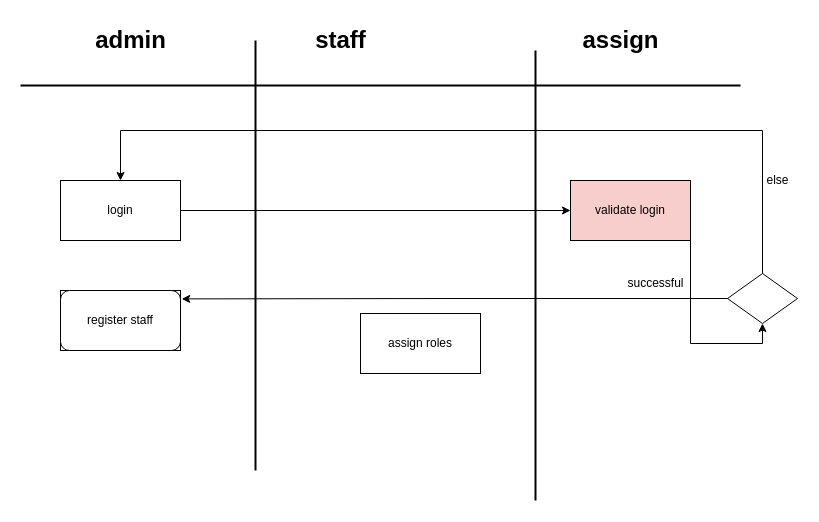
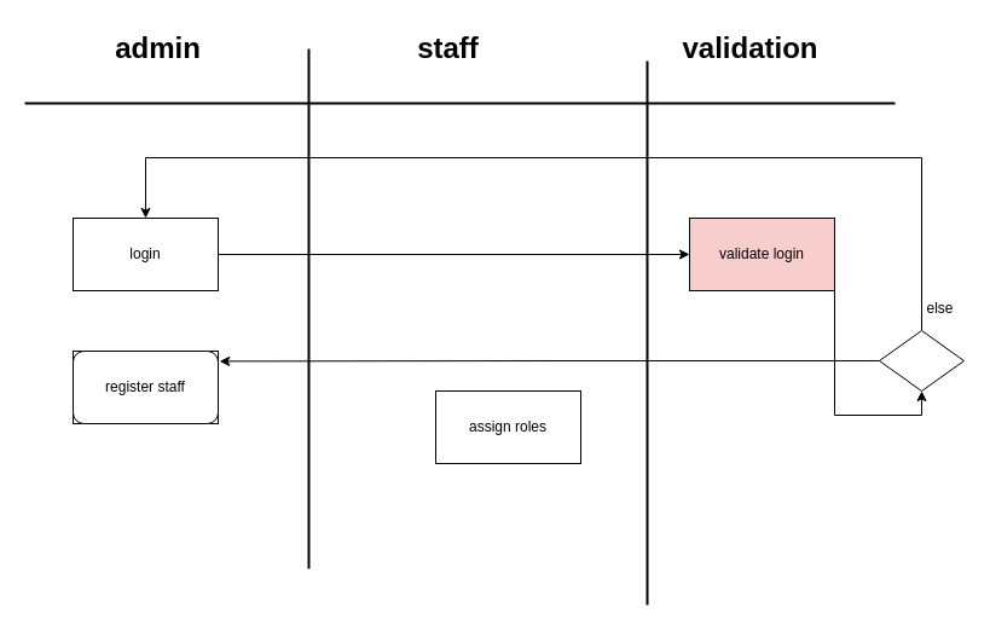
  <mxCell id="0" />
  <mxCell id="1" parent="0" />
  <mxCell id="2" value="" parent="1" vertex="1" style="rounded=0;whiteSpace=wrap;html=1;"><mxGeometry as="geometry" height="60" width="120" y="180" x="60" /></mxCell>
  <mxCell id="3" value="" parent="1" vertex="1" style="rounded=0;whiteSpace=wrap;html=1;"><mxGeometry as="geometry" height="60" width="120" y="290" x="60" /></mxCell>
  <mxCell id="4" parent="1" style="edgeStyle=orthogonalEdgeStyle;rounded=0;orthogonalLoop=1;jettySize=auto;html=1;exitX=1;exitY=1;exitDx=0;exitDy=0;entryX=0.5;entryY=1;entryDx=0;entryDy=0;" edge="1" target="15" source="5"><mxGeometry as="geometry" relative="1" /></mxCell>
  <mxCell id="5" value="validate login" parent="1" vertex="1" style="rounded=0;whiteSpace=wrap;html=1;fillColor=#f8cecc;"><mxGeometry as="geometry" height="60" width="120" y="180" x="570" /></mxCell>
  <mxCell id="6" value="admin" parent="1" vertex="1" style="text;strokeColor=none;fillColor=none;html=1;fontSize=24;fontStyle=1;verticalAlign=middle;align=center;"><mxGeometry as="geometry" height="40" width="100" y="20" x="80" /></mxCell>
- <mxCell id="7" value="staff" parent="1" vertex="1" style="text;strokeColor=none;fillColor=none;html=1;fontSize=24;fontStyle=1;verticalAlign=middle;align=center;"><mxGeometry x="290" y="20" as="geometry" height="40" width="100" /></mxCell>
- <mxCell id="8" value="assign" parent="1" vertex="1" style="text;strokeColor=none;fillColor=none;html=1;fontSize=24;fontStyle=1;verticalAlign=middle;align=center;"><mxGeometry as="geometry" height="40" width="100" y="20" x="570" /></mxCell>
+ <mxCell id="7" value="staff" parent="1" vertex="1" style="text;strokeColor=none;fillColor=none;html=1;fontSize=24;fontStyle=1;verticalAlign=middle;align=center;"><mxGeometry as="geometry" height="40" width="100" y="20" x="320" /></mxCell>
+ <mxCell id="8" value="validation" parent="1" vertex="1" style="text;strokeColor=none;fillColor=none;html=1;fontSize=24;fontStyle=1;verticalAlign=middle;align=center;"><mxGeometry as="geometry" height="40" width="100" y="20" x="570" /></mxCell>
  <mxCell id="9" value="" parent="1" vertex="1" style="line;strokeWidth=2;direction=south;html=1;"><mxGeometry as="geometry" height="430" width="10" y="40" x="250" /></mxCell>
  <mxCell id="10" value="" parent="1" vertex="1" style="line;strokeWidth=2;direction=south;html=1;"><mxGeometry as="geometry" height="450" width="10" y="50" x="530" /></mxCell>
  <mxCell id="11" value="" parent="1" vertex="1" style="line;strokeWidth=2;direction=west;html=1;"><mxGeometry as="geometry" height="10" width="720" y="80" x="20" /></mxCell>
  <mxCell id="12" value="login" parent="1" vertex="1" style="text;html=1;align=center;verticalAlign=middle;resizable=0;points=[];autosize=1;"><mxGeometry as="geometry" height="20" width="40" y="200" x="100" /></mxCell>
  <mxCell id="13" parent="1" style="edgeStyle=orthogonalEdgeStyle;rounded=0;orthogonalLoop=1;jettySize=auto;html=1;exitX=0.5;exitY=0;exitDx=0;exitDy=0;entryX=0.5;entryY=0;entryDx=0;entryDy=0;" edge="1" target="2" source="15"><mxGeometry as="geometry" relative="1"><Array as="points"><mxPoint y="130" x="762" /><mxPoint y="130" x="120" /></Array></mxGeometry></mxCell>
  <mxCell id="14" parent="1" style="edgeStyle=orthogonalEdgeStyle;rounded=0;orthogonalLoop=1;jettySize=auto;html=1;exitX=0;exitY=0.5;exitDx=0;exitDy=0;entryX=1.01;entryY=0.14;entryDx=0;entryDy=0;entryPerimeter=0;" edge="1" target="19" source="15"><mxGeometry as="geometry" relative="1" /></mxCell>
  <mxCell id="15" value="" parent="1" vertex="1" style="rhombus;whiteSpace=wrap;html=1;"><mxGeometry as="geometry" height="50" width="70" y="273" x="727" /></mxCell>
- <mxCell id="16" value="successful" parent="1" vertex="1" style="text;html=1;align=center;verticalAlign=middle;resizable=0;points=[];autosize=1;"><mxGeometry as="geometry" height="20" width="70" y="273" x="620" /></mxCell>
  <mxCell id="17" parent="1" style="edgeStyle=orthogonalEdgeStyle;rounded=0;orthogonalLoop=1;jettySize=auto;html=1;exitX=1;exitY=0.5;exitDx=0;exitDy=0;entryX=0;entryY=0.5;entryDx=0;entryDy=0;" edge="1" target="5" source="18"><mxGeometry as="geometry" relative="1" /></mxCell>
  <mxCell id="18" value="login" parent="1" vertex="1" style="rounded=0;whiteSpace=wrap;html=1;"><mxGeometry as="geometry" height="60" width="120" y="180" x="60" /></mxCell>
  <mxCell id="19" value="register staff" parent="1" vertex="1" style="whiteSpace=wrap;html=1;rounded=1;"><mxGeometry as="geometry" height="60" width="120" y="290" x="60" /></mxCell>
- <mxCell id="20" value="else" parent="1" vertex="1" style="text;html=1;align=center;verticalAlign=middle;resizable=0;points=[];autosize=1;"><mxGeometry x="757" y="170" as="geometry" height="20" width="40" /></mxCell>
- <mxCell id="21" value="assign roles" parent="1" vertex="1" style="rounded=0;whiteSpace=wrap;html=1;"><mxGeometry x="360" y="313" as="geometry" height="60" width="120" /></mxCell>
+ <mxCell id="20" value="else" parent="1" vertex="1" style="text;html=1;align=center;verticalAlign=middle;resizable=0;points=[];autosize=1;"><mxGeometry as="geometry" height="20" width="40" y="245" x="757" /></mxCell>
+ <mxCell id="21" value="assign roles" parent="1" vertex="1" style="rounded=0;whiteSpace=wrap;html=1;"><mxGeometry as="geometry" height="60" width="120" y="323" x="360" /></mxCell>
